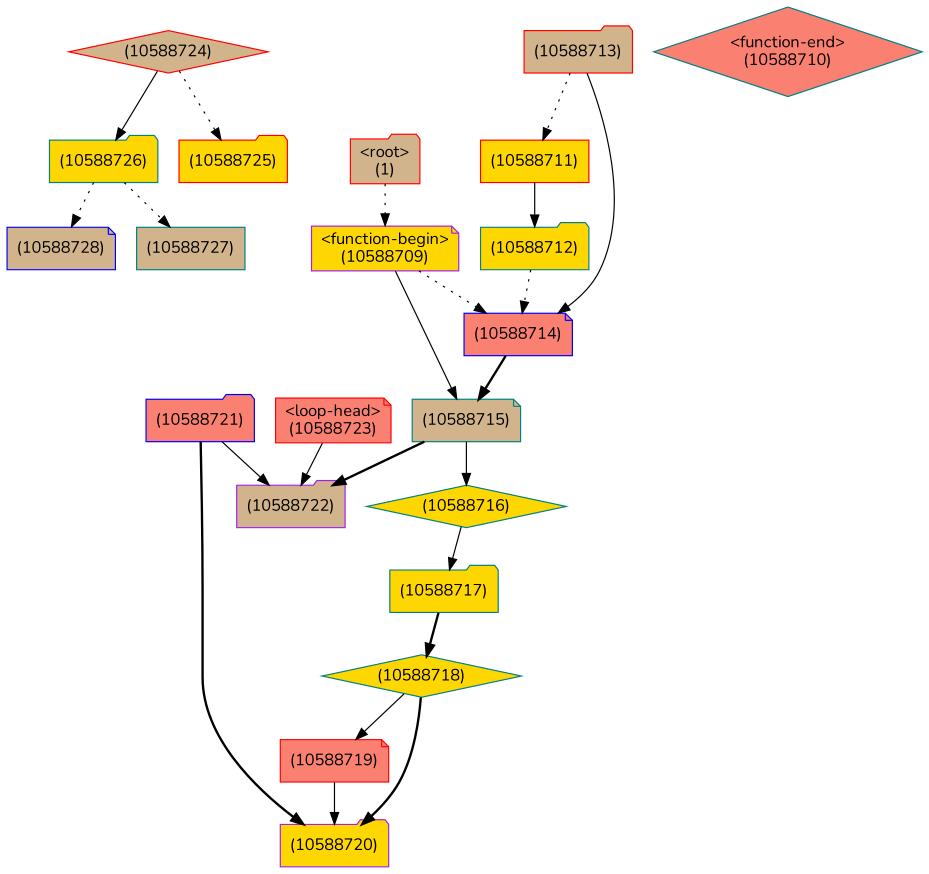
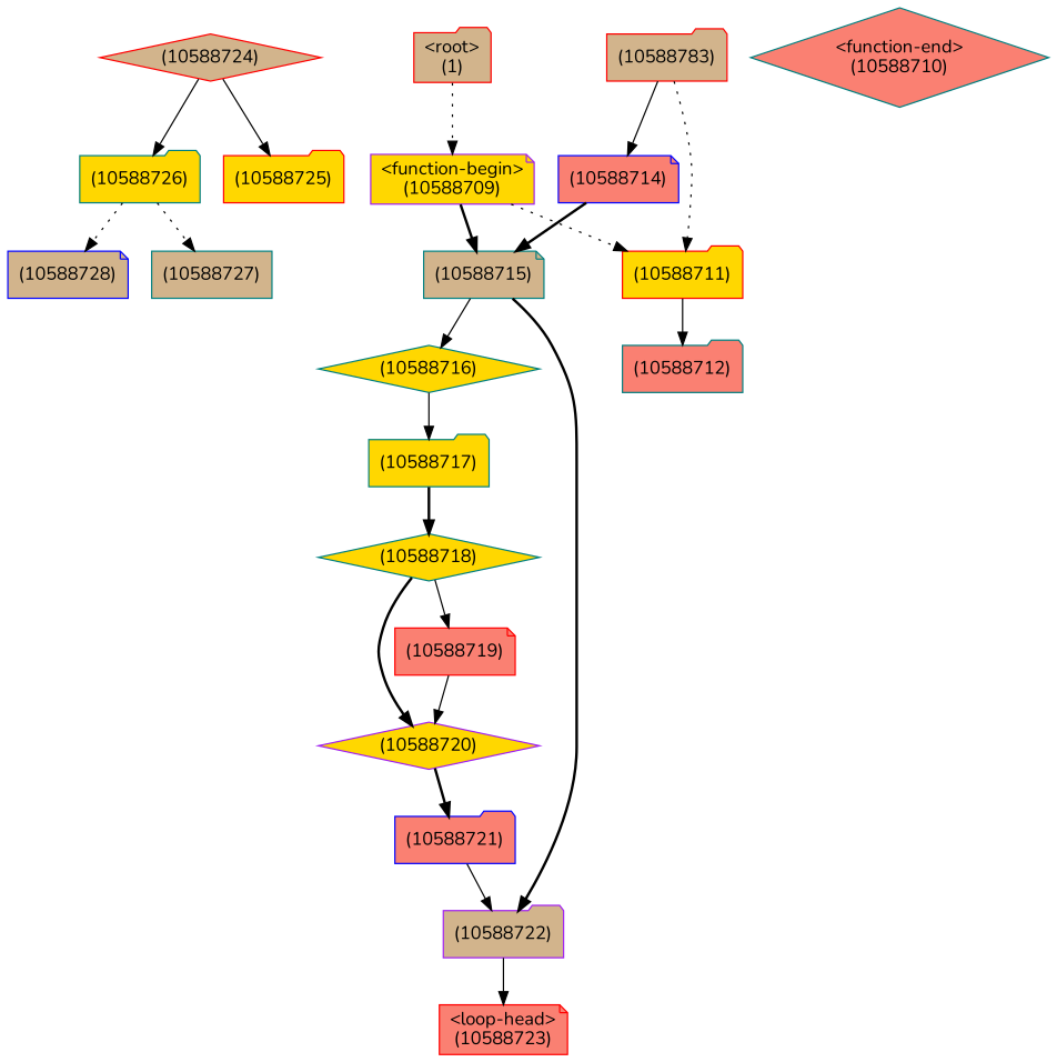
  digraph {
    fontname=Nunito
    node [color=teal fillcolor=gold fontname=Nunito shape=folder style=filled]
    edge [fontname=Nunito style=solid]
    n1 [color=blue fillcolor=tan label="(10588728)" shape=note]
    n2 [label="(10588726)"]
    n3 [fillcolor=tan label="(10588727)" shape=box]
    n4 [color=red fillcolor=tan label="(10588724)" shape=diamond]
    n5 [color=red label="(10588725)"]
    n6 [color=red fillcolor=salmon label="<loop-head>\n(10588723)" shape=note]
    n7 [color=purple fillcolor=tan label="(10588722)"]
    n8 [color=blue fillcolor=salmon label="(10588721)"]
-   n9 [color=purple label="(10588720)"]
+   n9 [color=purple label="(10588720)" shape=diamond]
    n10 [fillcolor=tan label="(10588715)" shape=note]
    n11 [label="(10588716)" shape=diamond]
    n12 [label="(10588717)"]
    n13 [color=red fillcolor=salmon label="(10588719)" shape=note]
    n14 [label="(10588718)" shape=diamond]
    n15 [color=blue fillcolor=salmon label="(10588714)" shape=note]
    n16 [color=purple label="<function-begin>\n(10588709)" shape=note]
-   n17 [color=red label="(10588711)" shape=box]
-   n18 [label="(10588712)"]
-   n19 [color=red fillcolor=tan label="(10588713)"]
+   n17 [color=red label="(10588711)"]
+   n18 [fillcolor=salmon label="(10588712)"]
+   n19 [color=red fillcolor=tan label="(10588783)"]
    n20 [fillcolor=salmon label="<function-end>\n(10588710)" shape=diamond]
    n21 [color=red fillcolor=tan label="<root>\n(1)"]
    n2 -> n1 [style=dotted]
    n2 -> n3 [style=dotted]
    n4 -> n2
-   n4 -> n5 [style=dotted]
-   n6 -> n7
+   n4 -> n5
+   n7 -> n6
    n8 -> n7
-   n8 -> n9 [style=bold]
+   n9 -> n8 [style=bold]
    n10 -> n7 [style=bold]
    n10 -> n11
    n11 -> n12
    n12 -> n14 [style=bold]
    n13 -> n9
    n14 -> n9 [style=bold]
    n14 -> n13
    n15 -> n10 [style=bold]
-   n16 -> n10
-   n16 -> n15 [style=dotted]
+   n16 -> n10 [style=bold]
+   n16 -> n17 [style=dotted]
    n17 -> n18
-   n18 -> n15 [style=dotted]
    n19 -> n15
    n19 -> n17 [style=dotted]
    n21 -> n16 [style=dotted]
  }
